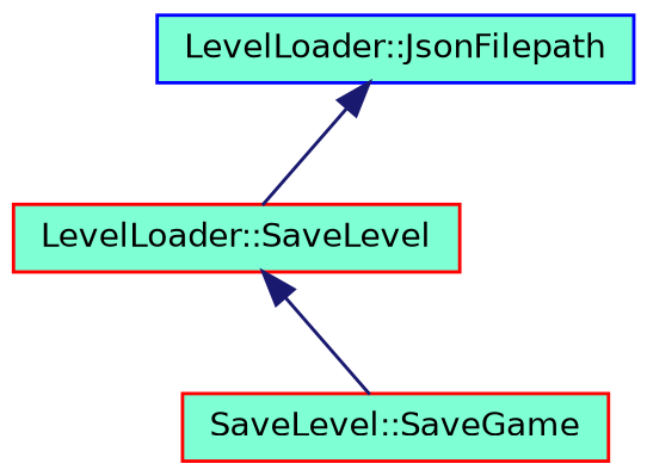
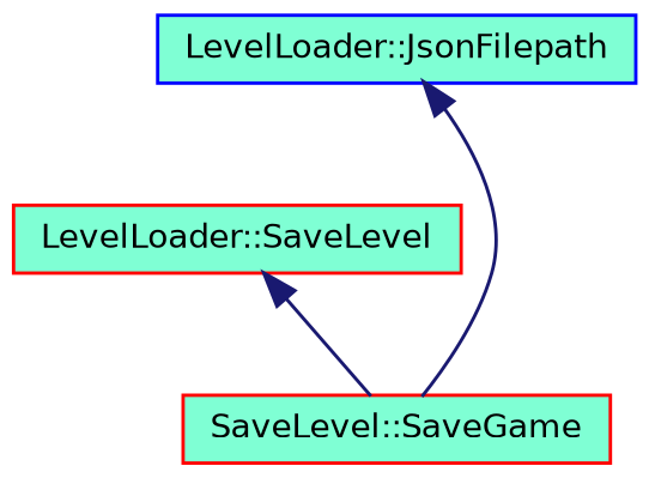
  digraph {
    rankdir=TB
    node [color=red fillcolor=aquamarine fontname=Helvetica fontsize=10 shape=record style=filled]
    edge [color=midnightblue dir=back fontname=Helvetica fontsize=10 labelfontname=Helvetica labelfontsize=10 style=solid]
    n1 [color=blue fontcolor=black height=0.2 label="LevelLoader::JsonFilepath" width=0.4]
    n2 [height=0.2 label="LevelLoader::SaveLevel" width=0.4]
    n3 [height=0.2 label="SaveLevel::SaveGame" width=0.4]
-   n1 -> n2
+   n1 -> n3
    n2 -> n3
  }
